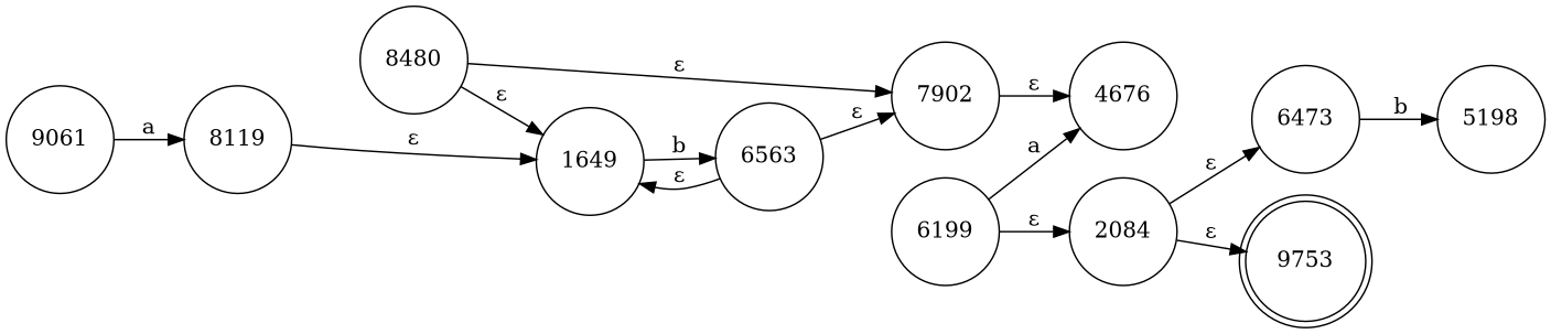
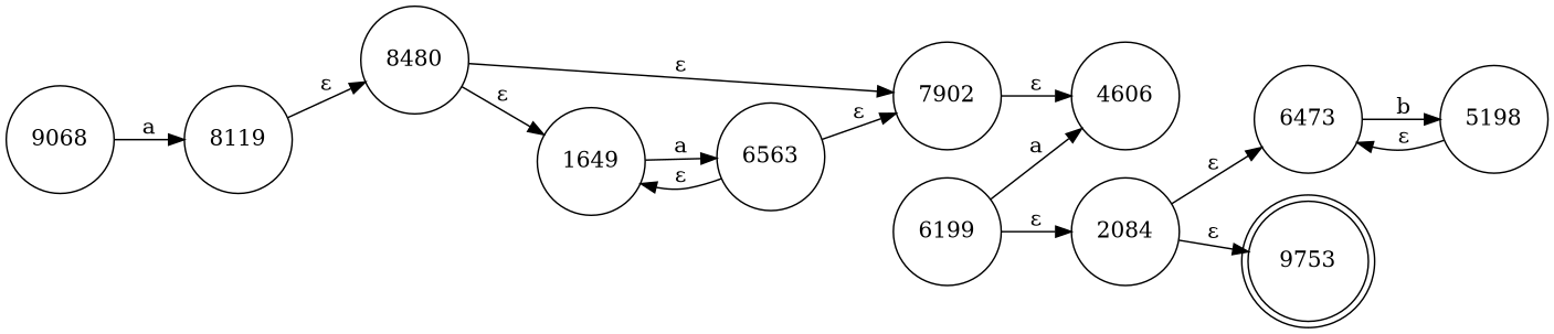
  digraph {
    rankdir=LR
    node [shape=circle]
-   n1 [label=9061]
+   n1 [label=9068]
    n2 [label=8119]
    n3 [label=8480]
    n4 [label=1649]
    n5 [label=7902]
    n6 [label=6563]
-   n7 [label=4676]
+   n7 [label=4606]
    n8 [label=6199]
    n9 [label=2084]
    n10 [label=6473]
    n11 [label=9753 shape=doublecircle]
    n12 [label=5198]
    n1 -> n2 [label=a]
-   n2 -> n4 [label="ε"]
+   n2 -> n3 [label="ε"]
    n3 -> n4 [label="ε"]
    n3 -> n5 [label="ε"]
-   n4 -> n6 [label=b]
+   n4 -> n6 [label=a]
    n5 -> n7 [label="ε"]
    n6 -> n4 [label="ε"]
    n6 -> n5 [label="ε"]
    n8 -> n7 [label=a]
    n8 -> n9 [label="ε"]
    n9 -> n10 [label="ε"]
    n9 -> n11 [label="ε"]
    n10 -> n12 [label=b]
+   n12 -> n10 [label="ε"]
  }
